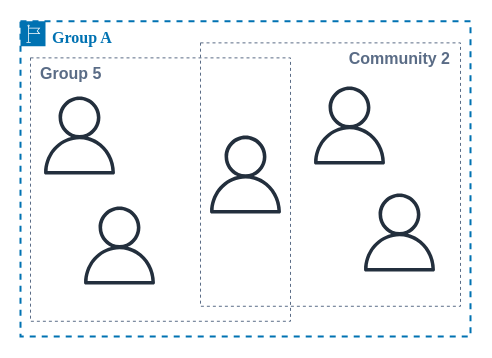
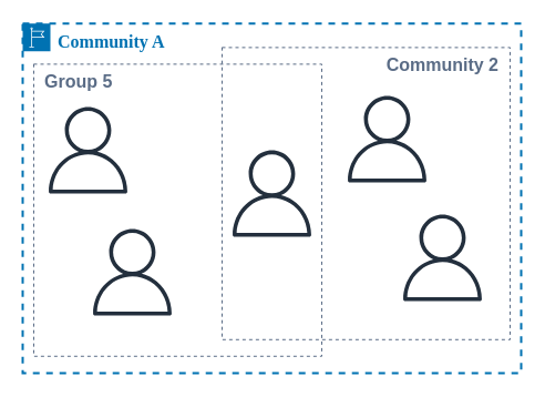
  <mxCell id="0" />
  <mxCell id="1" parent="0" />
- <mxCell id="2" value="&lt;font color=&quot;#0072b2&quot;&gt;Group A&lt;br&gt;&lt;/font&gt;" style="points=[[0,0],[0.25,0],[0.5,0],[0.75,0],[1,0],[1,0.25],[1,0.5],[1,0.75],[1,1],[0.75,1],[0.5,1],[0.25,1],[0,1],[0,0.75],[0,0.5],[0,0.25]];outlineConnect=0;gradientColor=none;html=1;whiteSpace=wrap;fontSize=16;fontStyle=1;container=1;pointerEvents=0;collapsible=0;recursiveResize=0;shape=mxgraph.aws4.group;grIcon=mxgraph.aws4.group_region;strokeColor=#0072B2;fillColor=none;verticalAlign=top;align=left;spacingLeft=30;fontColor=#165A97;dashed=1;fontFamily=PT Sans;fontSource=https%3A%2F%2Ffonts.googleapis.com%2Fcss%3Ffamily%3DPT%2BSans;strokeWidth=2;perimeterSpacing=0;" parent="1" vertex="1"><mxGeometry x="20" y="20.78" width="450" height="315.22" as="geometry" /></mxCell>
+ <mxCell id="2" value="&lt;font color=&quot;#0072b2&quot;&gt;Community A&lt;br&gt;&lt;/font&gt;" style="points=[[0,0],[0.25,0],[0.5,0],[0.75,0],[1,0],[1,0.25],[1,0.5],[1,0.75],[1,1],[0.75,1],[0.5,1],[0.25,1],[0,1],[0,0.75],[0,0.5],[0,0.25]];outlineConnect=0;gradientColor=none;html=1;whiteSpace=wrap;fontSize=16;fontStyle=1;container=1;pointerEvents=0;collapsible=0;recursiveResize=0;shape=mxgraph.aws4.group;grIcon=mxgraph.aws4.group_region;strokeColor=#0072B2;fillColor=none;verticalAlign=top;align=left;spacingLeft=30;fontColor=#165A97;dashed=1;fontFamily=PT Sans;fontSource=https%3A%2F%2Ffonts.googleapis.com%2Fcss%3Ffamily%3DPT%2BSans;strokeWidth=2;perimeterSpacing=0;" parent="1" vertex="1"><mxGeometry x="20" y="20.78" width="450" height="315.22" as="geometry" /></mxCell>
  <mxCell id="3" value="Group 5" style="fillColor=none;strokeColor=#5A6C86;dashed=1;verticalAlign=top;fontStyle=1;fontColor=#5A6C86;whiteSpace=wrap;html=1;fontSize=16;align=left;spacingLeft=8;" vertex="1" parent="2"><mxGeometry x="10" y="36.61" width="260" height="263.39" as="geometry" /></mxCell>
  <mxCell id="4" value="" style="sketch=0;outlineConnect=0;fontColor=#232F3E;gradientColor=none;fillColor=#232F3D;strokeColor=none;dashed=0;verticalLabelPosition=bottom;verticalAlign=top;align=center;html=1;fontSize=12;fontStyle=0;aspect=fixed;pointerEvents=1;shape=mxgraph.aws4.user;" vertex="1" parent="2"><mxGeometry x="20" y="75.22" width="78" height="78" as="geometry" /></mxCell>
  <mxCell id="5" value="" style="sketch=0;outlineConnect=0;fontColor=#232F3E;gradientColor=none;fillColor=#232F3D;strokeColor=none;dashed=0;verticalLabelPosition=bottom;verticalAlign=top;align=center;html=1;fontSize=12;fontStyle=0;aspect=fixed;pointerEvents=1;shape=mxgraph.aws4.user;" vertex="1" parent="2"><mxGeometry x="60" y="185.22" width="78" height="78" as="geometry" /></mxCell>
  <mxCell id="6" value="Community 2" style="fillColor=none;strokeColor=#5A6C86;dashed=1;verticalAlign=top;fontStyle=1;fontColor=light-dark(#5A6C86,#9999FF);whiteSpace=wrap;html=1;fontSize=16;align=right;spacingRight=8;" vertex="1" parent="2"><mxGeometry x="180" y="21.61" width="260" height="263.39" as="geometry" /></mxCell>
  <mxCell id="7" value="" style="sketch=0;outlineConnect=0;fontColor=#232F3E;gradientColor=none;fillColor=#232F3D;strokeColor=none;dashed=0;verticalLabelPosition=bottom;verticalAlign=top;align=center;html=1;fontSize=12;fontStyle=0;aspect=fixed;pointerEvents=1;shape=mxgraph.aws4.user;" vertex="1" parent="2"><mxGeometry x="186" y="114.31" width="78" height="78" as="geometry" /></mxCell>
  <mxCell id="8" value="" style="sketch=0;outlineConnect=0;fontColor=#232F3E;gradientColor=none;fillColor=#232F3D;strokeColor=none;dashed=0;verticalLabelPosition=bottom;verticalAlign=top;align=center;html=1;fontSize=12;fontStyle=0;aspect=fixed;pointerEvents=1;shape=mxgraph.aws4.user;" vertex="1" parent="2"><mxGeometry x="290" y="65.22" width="78" height="78" as="geometry" /></mxCell>
  <mxCell id="9" value="" style="sketch=0;outlineConnect=0;fontColor=#232F3E;gradientColor=none;fillColor=#232F3D;strokeColor=none;dashed=0;verticalLabelPosition=bottom;verticalAlign=top;align=center;html=1;fontSize=12;fontStyle=0;aspect=fixed;pointerEvents=1;shape=mxgraph.aws4.user;" vertex="1" parent="2"><mxGeometry x="340" y="172.22" width="78" height="78" as="geometry" /></mxCell>
